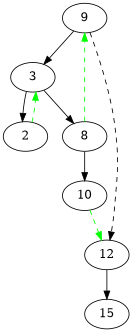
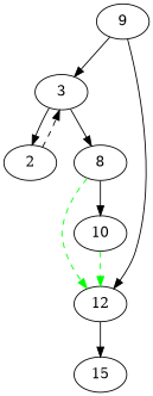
  digraph {
    9
    3
    12
    2
    8
    15
    10
    9 -> 3
-   9 -> 12 [style=dashed]
+   9 -> 12
    3 -> 2
    3 -> 8
    12 -> 15
-   2 -> 3 [color=green style=dashed]
-   8 -> 9 [color=green style=dashed]
+   2 -> 3 [color=black style=dashed]
+   8 -> 12 [color=green style=dashed]
    8 -> 10
    10 -> 12 [color=green style=dashed]
  }
